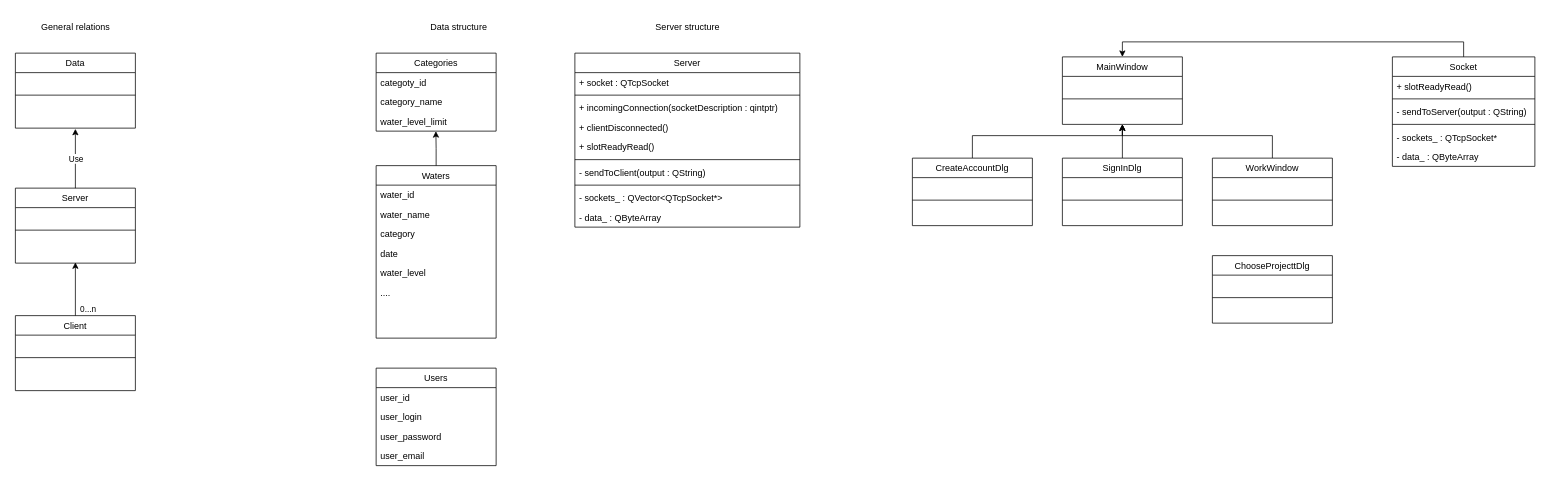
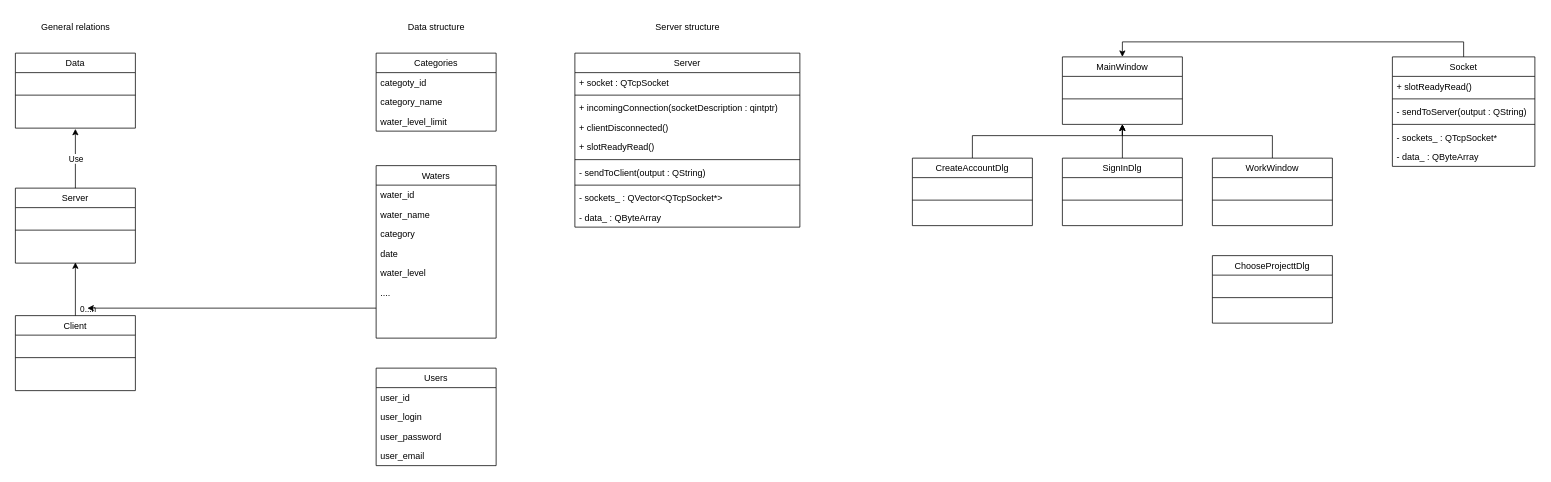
  <mxCell id="0" />
  <mxCell id="1" parent="0" />
  <mxCell id="2" value="Server" style="swimlane;fontStyle=0;align=center;verticalAlign=top;childLayout=stackLayout;horizontal=1;startSize=26;horizontalStack=0;resizeParent=1;resizeLast=0;collapsible=1;marginBottom=0;rounded=0;shadow=0;strokeWidth=1;" parent="1" vertex="1"><mxGeometry x="20" y="250" width="160" height="100" as="geometry"><mxRectangle x="130" y="380" width="160" height="26" as="alternateBounds" /></mxGeometry></mxCell>
  <mxCell id="3" value=" " style="text;align=left;verticalAlign=top;spacingLeft=4;spacingRight=4;overflow=hidden;rotatable=0;points=[[0,0.5],[1,0.5]];portConstraint=eastwest;" parent="2" vertex="1"><mxGeometry y="26" width="160" height="26" as="geometry" /></mxCell>
  <mxCell id="4" value="" style="line;html=1;strokeWidth=1;align=left;verticalAlign=middle;spacingTop=-1;spacingLeft=3;spacingRight=3;rotatable=0;labelPosition=right;points=[];portConstraint=eastwest;" parent="2" vertex="1"><mxGeometry y="52" width="160" height="8" as="geometry" /></mxCell>
  <mxCell id="5" value=" " style="text;align=left;verticalAlign=top;spacingLeft=4;spacingRight=4;overflow=hidden;rotatable=0;points=[[0,0.5],[1,0.5]];portConstraint=eastwest;" parent="2" vertex="1"><mxGeometry y="60" width="160" height="40" as="geometry" /></mxCell>
  <mxCell id="6" value="Client" style="swimlane;fontStyle=0;align=center;verticalAlign=top;childLayout=stackLayout;horizontal=1;startSize=26;horizontalStack=0;resizeParent=1;resizeLast=0;collapsible=1;marginBottom=0;rounded=0;shadow=0;strokeWidth=1;" parent="1" vertex="1"><mxGeometry x="20" y="420" width="160" height="100" as="geometry"><mxRectangle x="130" y="380" width="160" height="26" as="alternateBounds" /></mxGeometry></mxCell>
  <mxCell id="7" value=" " style="text;align=left;verticalAlign=top;spacingLeft=4;spacingRight=4;overflow=hidden;rotatable=0;points=[[0,0.5],[1,0.5]];portConstraint=eastwest;" parent="6" vertex="1"><mxGeometry y="26" width="160" height="26" as="geometry" /></mxCell>
  <mxCell id="8" value="" style="line;html=1;strokeWidth=1;align=left;verticalAlign=middle;spacingTop=-1;spacingLeft=3;spacingRight=3;rotatable=0;labelPosition=right;points=[];portConstraint=eastwest;" parent="6" vertex="1"><mxGeometry y="52" width="160" height="8" as="geometry" /></mxCell>
  <mxCell id="9" value=" " style="text;align=left;verticalAlign=top;spacingLeft=4;spacingRight=4;overflow=hidden;rotatable=0;points=[[0,0.5],[1,0.5]];portConstraint=eastwest;" parent="6" vertex="1"><mxGeometry y="60" width="160" height="40" as="geometry" /></mxCell>
  <mxCell id="10" value="Data" style="swimlane;fontStyle=0;align=center;verticalAlign=top;childLayout=stackLayout;horizontal=1;startSize=26;horizontalStack=0;resizeParent=1;resizeLast=0;collapsible=1;marginBottom=0;rounded=0;shadow=0;strokeWidth=1;" parent="1" vertex="1"><mxGeometry x="20" y="70" width="160" height="100" as="geometry"><mxRectangle x="130" y="380" width="160" height="26" as="alternateBounds" /></mxGeometry></mxCell>
  <mxCell id="11" value=" " style="text;align=left;verticalAlign=top;spacingLeft=4;spacingRight=4;overflow=hidden;rotatable=0;points=[[0,0.5],[1,0.5]];portConstraint=eastwest;" parent="10" vertex="1"><mxGeometry y="26" width="160" height="26" as="geometry" /></mxCell>
  <mxCell id="12" value="" style="line;html=1;strokeWidth=1;align=left;verticalAlign=middle;spacingTop=-1;spacingLeft=3;spacingRight=3;rotatable=0;labelPosition=right;points=[];portConstraint=eastwest;" parent="10" vertex="1"><mxGeometry y="52" width="160" height="8" as="geometry" /></mxCell>
  <mxCell id="13" value=" " style="text;align=left;verticalAlign=top;spacingLeft=4;spacingRight=4;overflow=hidden;rotatable=0;points=[[0,0.5],[1,0.5]];portConstraint=eastwest;" parent="10" vertex="1"><mxGeometry y="60" width="160" height="40" as="geometry" /></mxCell>
  <mxCell id="14" style="edgeStyle=orthogonalEdgeStyle;rounded=0;orthogonalLoop=1;jettySize=auto;html=1;entryX=0.5;entryY=1.025;entryDx=0;entryDy=0;entryPerimeter=0;" parent="1" source="2" target="13" edge="1"><mxGeometry relative="1" as="geometry" /></mxCell>
  <mxCell id="15" value="Use" style="edgeLabel;html=1;align=center;verticalAlign=middle;resizable=0;points=[];" parent="14" vertex="1" connectable="0"><mxGeometry x="0.291" y="-3" relative="1" as="geometry"><mxPoint x="-3" y="11" as="offset" /></mxGeometry></mxCell>
  <mxCell id="16" style="edgeStyle=orthogonalEdgeStyle;rounded=0;orthogonalLoop=1;jettySize=auto;html=1;entryX=0.5;entryY=0.975;entryDx=0;entryDy=0;entryPerimeter=0;" parent="1" source="6" target="5" edge="1"><mxGeometry relative="1" as="geometry" /></mxCell>
  <mxCell id="17" value="0...n" style="edgeLabel;html=1;align=center;verticalAlign=middle;resizable=0;points=[];" parent="1" vertex="1" connectable="0"><mxGeometry x="116" y="410" as="geometry" /></mxCell>
  <mxCell id="18" value="General relations" style="text;html=1;align=center;verticalAlign=middle;resizable=0;points=[];autosize=1;strokeColor=none;fillColor=none;" parent="1" vertex="1"><mxGeometry x="45" y="20" width="110" height="30" as="geometry" /></mxCell>
- <mxCell id="19" value="Data structure" style="text;html=1;align=center;verticalAlign=middle;resizable=0;points=[];autosize=1;strokeColor=none;fillColor=none;" parent="1" vertex="1"><mxGeometry x="561" y="20" width="100" height="30" as="geometry" /></mxCell>
+ <mxCell id="19" value="Data structure" style="text;html=1;align=center;verticalAlign=middle;resizable=0;points=[];autosize=1;strokeColor=none;fillColor=none;" parent="1" vertex="1"><mxGeometry x="531" y="20" width="100" height="30" as="geometry" /></mxCell>
  <mxCell id="20" value="Categories" style="swimlane;fontStyle=0;align=center;verticalAlign=top;childLayout=stackLayout;horizontal=1;startSize=26;horizontalStack=0;resizeParent=1;resizeLast=0;collapsible=1;marginBottom=0;rounded=0;shadow=0;strokeWidth=1;" parent="1" vertex="1"><mxGeometry x="501" y="70" width="160" height="104" as="geometry"><mxRectangle x="130" y="380" width="160" height="26" as="alternateBounds" /></mxGeometry></mxCell>
  <mxCell id="21" value="categoty_id" style="text;align=left;verticalAlign=top;spacingLeft=4;spacingRight=4;overflow=hidden;rotatable=0;points=[[0,0.5],[1,0.5]];portConstraint=eastwest;" parent="20" vertex="1"><mxGeometry y="26" width="160" height="26" as="geometry" /></mxCell>
  <mxCell id="22" value="category_name" style="text;align=left;verticalAlign=top;spacingLeft=4;spacingRight=4;overflow=hidden;rotatable=0;points=[[0,0.5],[1,0.5]];portConstraint=eastwest;" parent="20" vertex="1"><mxGeometry y="52" width="160" height="26" as="geometry" /></mxCell>
  <mxCell id="23" value="water_level_limit" style="text;align=left;verticalAlign=top;spacingLeft=4;spacingRight=4;overflow=hidden;rotatable=0;points=[[0,0.5],[1,0.5]];portConstraint=eastwest;" parent="20" vertex="1"><mxGeometry y="78" width="160" height="26" as="geometry" /></mxCell>
  <mxCell id="24" value="Waters" style="swimlane;fontStyle=0;align=center;verticalAlign=top;childLayout=stackLayout;horizontal=1;startSize=26;horizontalStack=0;resizeParent=1;resizeLast=0;collapsible=1;marginBottom=0;rounded=0;shadow=0;strokeWidth=1;" parent="1" vertex="1"><mxGeometry x="501" y="220" width="160" height="230" as="geometry"><mxRectangle x="130" y="380" width="160" height="26" as="alternateBounds" /></mxGeometry></mxCell>
  <mxCell id="25" value="water_id" style="text;align=left;verticalAlign=top;spacingLeft=4;spacingRight=4;overflow=hidden;rotatable=0;points=[[0,0.5],[1,0.5]];portConstraint=eastwest;" parent="24" vertex="1"><mxGeometry y="26" width="160" height="26" as="geometry" /></mxCell>
  <mxCell id="26" value="water_name" style="text;align=left;verticalAlign=top;spacingLeft=4;spacingRight=4;overflow=hidden;rotatable=0;points=[[0,0.5],[1,0.5]];portConstraint=eastwest;" parent="24" vertex="1"><mxGeometry y="52" width="160" height="26" as="geometry" /></mxCell>
  <mxCell id="27" value="category" style="text;align=left;verticalAlign=top;spacingLeft=4;spacingRight=4;overflow=hidden;rotatable=0;points=[[0,0.5],[1,0.5]];portConstraint=eastwest;" parent="24" vertex="1"><mxGeometry y="78" width="160" height="26" as="geometry" /></mxCell>
  <mxCell id="28" value="date" style="text;align=left;verticalAlign=top;spacingLeft=4;spacingRight=4;overflow=hidden;rotatable=0;points=[[0,0.5],[1,0.5]];portConstraint=eastwest;" parent="24" vertex="1"><mxGeometry y="104" width="160" height="26" as="geometry" /></mxCell>
  <mxCell id="29" value="water_level" style="text;align=left;verticalAlign=top;spacingLeft=4;spacingRight=4;overflow=hidden;rotatable=0;points=[[0,0.5],[1,0.5]];portConstraint=eastwest;" parent="24" vertex="1"><mxGeometry y="130" width="160" height="26" as="geometry" /></mxCell>
  <mxCell id="30" value="...." style="text;align=left;verticalAlign=top;spacingLeft=4;spacingRight=4;overflow=hidden;rotatable=0;points=[[0,0.5],[1,0.5]];portConstraint=eastwest;" parent="24" vertex="1"><mxGeometry y="156" width="160" height="26" as="geometry" /></mxCell>
  <mxCell id="31" value="Users" style="swimlane;fontStyle=0;align=center;verticalAlign=top;childLayout=stackLayout;horizontal=1;startSize=26;horizontalStack=0;resizeParent=1;resizeLast=0;collapsible=1;marginBottom=0;rounded=0;shadow=0;strokeWidth=1;" parent="1" vertex="1"><mxGeometry x="501" y="490" width="160" height="130" as="geometry"><mxRectangle x="130" y="380" width="160" height="26" as="alternateBounds" /></mxGeometry></mxCell>
  <mxCell id="32" value="user_id" style="text;align=left;verticalAlign=top;spacingLeft=4;spacingRight=4;overflow=hidden;rotatable=0;points=[[0,0.5],[1,0.5]];portConstraint=eastwest;" parent="31" vertex="1"><mxGeometry y="26" width="160" height="26" as="geometry" /></mxCell>
  <mxCell id="33" value="user_login" style="text;align=left;verticalAlign=top;spacingLeft=4;spacingRight=4;overflow=hidden;rotatable=0;points=[[0,0.5],[1,0.5]];portConstraint=eastwest;" parent="31" vertex="1"><mxGeometry y="52" width="160" height="26" as="geometry" /></mxCell>
  <mxCell id="34" value="user_password" style="text;align=left;verticalAlign=top;spacingLeft=4;spacingRight=4;overflow=hidden;rotatable=0;points=[[0,0.5],[1,0.5]];portConstraint=eastwest;" parent="31" vertex="1"><mxGeometry y="78" width="160" height="26" as="geometry" /></mxCell>
  <mxCell id="35" value="user_email" style="text;align=left;verticalAlign=top;spacingLeft=4;spacingRight=4;overflow=hidden;rotatable=0;points=[[0,0.5],[1,0.5]];portConstraint=eastwest;" parent="31" vertex="1"><mxGeometry y="104" width="160" height="26" as="geometry" /></mxCell>
- <mxCell id="36" style="edgeStyle=orthogonalEdgeStyle;rounded=0;orthogonalLoop=1;jettySize=auto;html=1;entryX=0.498;entryY=1.006;entryDx=0;entryDy=0;entryPerimeter=0;" parent="1" source="24" target="23" edge="1"><mxGeometry relative="1" as="geometry" /></mxCell>
+ <mxCell id="36" style="edgeStyle=orthogonalEdgeStyle;rounded=0;orthogonalLoop=1;jettySize=auto;html=1;" parent="1" source="24" target="17" edge="1"><mxGeometry relative="1" as="geometry" /></mxCell>
  <mxCell id="37" value="Server structure" style="text;html=1;align=center;verticalAlign=middle;resizable=0;points=[];autosize=1;strokeColor=none;fillColor=none;" parent="1" vertex="1"><mxGeometry x="861" y="20" width="110" height="30" as="geometry" /></mxCell>
  <mxCell id="38" value="Server" style="swimlane;fontStyle=0;align=center;verticalAlign=top;childLayout=stackLayout;horizontal=1;startSize=26;horizontalStack=0;resizeParent=1;resizeLast=0;collapsible=1;marginBottom=0;rounded=0;shadow=0;strokeWidth=1;" parent="1" vertex="1"><mxGeometry x="766" y="70" width="300" height="232" as="geometry"><mxRectangle x="130" y="380" width="160" height="26" as="alternateBounds" /></mxGeometry></mxCell>
  <mxCell id="39" value="+ socket : QTcpSocket" style="text;align=left;verticalAlign=top;spacingLeft=4;spacingRight=4;overflow=hidden;rotatable=0;points=[[0,0.5],[1,0.5]];portConstraint=eastwest;" parent="38" vertex="1"><mxGeometry y="26" width="300" height="26" as="geometry" /></mxCell>
  <mxCell id="40" value="" style="line;html=1;strokeWidth=1;align=left;verticalAlign=middle;spacingTop=-1;spacingLeft=3;spacingRight=3;rotatable=0;labelPosition=right;points=[];portConstraint=eastwest;" parent="38" vertex="1"><mxGeometry y="52" width="300" height="8" as="geometry" /></mxCell>
  <mxCell id="41" value="+ incomingConnection(socketDescription : qintptr)" style="text;align=left;verticalAlign=top;spacingLeft=4;spacingRight=4;overflow=hidden;rotatable=0;points=[[0,0.5],[1,0.5]];portConstraint=eastwest;" parent="38" vertex="1"><mxGeometry y="60" width="300" height="26" as="geometry" /></mxCell>
  <mxCell id="42" value="+ clientDisconnected()" style="text;align=left;verticalAlign=top;spacingLeft=4;spacingRight=4;overflow=hidden;rotatable=0;points=[[0,0.5],[1,0.5]];portConstraint=eastwest;" parent="38" vertex="1"><mxGeometry y="86" width="300" height="26" as="geometry" /></mxCell>
  <mxCell id="43" value="+ slotReadyRead()" style="text;align=left;verticalAlign=top;spacingLeft=4;spacingRight=4;overflow=hidden;rotatable=0;points=[[0,0.5],[1,0.5]];portConstraint=eastwest;" parent="38" vertex="1"><mxGeometry y="112" width="300" height="26" as="geometry" /></mxCell>
  <mxCell id="44" value="" style="line;html=1;strokeWidth=1;align=left;verticalAlign=middle;spacingTop=-1;spacingLeft=3;spacingRight=3;rotatable=0;labelPosition=right;points=[];portConstraint=eastwest;" parent="38" vertex="1"><mxGeometry y="138" width="300" height="8" as="geometry" /></mxCell>
  <mxCell id="45" value="- sendToClient(output : QString)" style="text;align=left;verticalAlign=top;spacingLeft=4;spacingRight=4;overflow=hidden;rotatable=0;points=[[0,0.5],[1,0.5]];portConstraint=eastwest;" parent="38" vertex="1"><mxGeometry y="146" width="300" height="26" as="geometry" /></mxCell>
  <mxCell id="46" value="" style="line;html=1;strokeWidth=1;align=left;verticalAlign=middle;spacingTop=-1;spacingLeft=3;spacingRight=3;rotatable=0;labelPosition=right;points=[];portConstraint=eastwest;" parent="38" vertex="1"><mxGeometry y="172" width="300" height="8" as="geometry" /></mxCell>
  <mxCell id="47" value="- sockets_ : QVector&lt;QTcpSocket*&gt;" style="text;align=left;verticalAlign=top;spacingLeft=4;spacingRight=4;overflow=hidden;rotatable=0;points=[[0,0.5],[1,0.5]];portConstraint=eastwest;" parent="38" vertex="1"><mxGeometry y="180" width="300" height="26" as="geometry" /></mxCell>
  <mxCell id="48" value="- data_ : QByteArray" style="text;align=left;verticalAlign=top;spacingLeft=4;spacingRight=4;overflow=hidden;rotatable=0;points=[[0,0.5],[1,0.5]];portConstraint=eastwest;" parent="38" vertex="1"><mxGeometry y="206" width="300" height="26" as="geometry" /></mxCell>
  <mxCell id="49" style="edgeStyle=orthogonalEdgeStyle;rounded=0;orthogonalLoop=1;jettySize=auto;html=1;entryX=0.5;entryY=1;entryDx=0;entryDy=0;" edge="1" parent="1" source="50" target="57"><mxGeometry relative="1" as="geometry"><Array as="points"><mxPoint x="1696" y="180" /><mxPoint x="1496" y="180" /></Array></mxGeometry></mxCell>
  <mxCell id="50" value="WorkWindow" style="swimlane;fontStyle=0;align=center;verticalAlign=top;childLayout=stackLayout;horizontal=1;startSize=26;horizontalStack=0;resizeParent=1;resizeLast=0;collapsible=1;marginBottom=0;rounded=0;shadow=0;strokeWidth=1;" vertex="1" parent="1"><mxGeometry x="1616" y="210" width="160" height="90" as="geometry"><mxRectangle x="130" y="380" width="160" height="26" as="alternateBounds" /></mxGeometry></mxCell>
  <mxCell id="51" value=" " style="text;align=left;verticalAlign=top;spacingLeft=4;spacingRight=4;overflow=hidden;rotatable=0;points=[[0,0.5],[1,0.5]];portConstraint=eastwest;" vertex="1" parent="50"><mxGeometry y="26" width="160" height="26" as="geometry" /></mxCell>
  <mxCell id="52" value="" style="line;html=1;strokeWidth=1;align=left;verticalAlign=middle;spacingTop=-1;spacingLeft=3;spacingRight=3;rotatable=0;labelPosition=right;points=[];portConstraint=eastwest;" vertex="1" parent="50"><mxGeometry y="52" width="160" height="8" as="geometry" /></mxCell>
  <mxCell id="53" style="edgeStyle=orthogonalEdgeStyle;rounded=0;orthogonalLoop=1;jettySize=auto;html=1;entryX=0.5;entryY=1;entryDx=0;entryDy=0;" edge="1" parent="1" source="54" target="57"><mxGeometry relative="1" as="geometry" /></mxCell>
  <mxCell id="54" value="SignInDlg" style="swimlane;fontStyle=0;align=center;verticalAlign=top;childLayout=stackLayout;horizontal=1;startSize=26;horizontalStack=0;resizeParent=1;resizeLast=0;collapsible=1;marginBottom=0;rounded=0;shadow=0;strokeWidth=1;" vertex="1" parent="1"><mxGeometry x="1416" y="210" width="160" height="90" as="geometry"><mxRectangle x="130" y="380" width="160" height="26" as="alternateBounds" /></mxGeometry></mxCell>
  <mxCell id="55" value=" " style="text;align=left;verticalAlign=top;spacingLeft=4;spacingRight=4;overflow=hidden;rotatable=0;points=[[0,0.5],[1,0.5]];portConstraint=eastwest;" vertex="1" parent="54"><mxGeometry y="26" width="160" height="26" as="geometry" /></mxCell>
  <mxCell id="56" value="" style="line;html=1;strokeWidth=1;align=left;verticalAlign=middle;spacingTop=-1;spacingLeft=3;spacingRight=3;rotatable=0;labelPosition=right;points=[];portConstraint=eastwest;" vertex="1" parent="54"><mxGeometry y="52" width="160" height="8" as="geometry" /></mxCell>
  <mxCell id="57" value="MainWindow" style="swimlane;fontStyle=0;align=center;verticalAlign=top;childLayout=stackLayout;horizontal=1;startSize=26;horizontalStack=0;resizeParent=1;resizeLast=0;collapsible=1;marginBottom=0;rounded=0;shadow=0;strokeWidth=1;" vertex="1" parent="1"><mxGeometry x="1416" y="75" width="160" height="90" as="geometry"><mxRectangle x="130" y="380" width="160" height="26" as="alternateBounds" /></mxGeometry></mxCell>
  <mxCell id="58" value=" " style="text;align=left;verticalAlign=top;spacingLeft=4;spacingRight=4;overflow=hidden;rotatable=0;points=[[0,0.5],[1,0.5]];portConstraint=eastwest;" vertex="1" parent="57"><mxGeometry y="26" width="160" height="26" as="geometry" /></mxCell>
  <mxCell id="59" value="" style="line;html=1;strokeWidth=1;align=left;verticalAlign=middle;spacingTop=-1;spacingLeft=3;spacingRight=3;rotatable=0;labelPosition=right;points=[];portConstraint=eastwest;" vertex="1" parent="57"><mxGeometry y="52" width="160" height="8" as="geometry" /></mxCell>
  <mxCell id="60" style="edgeStyle=orthogonalEdgeStyle;rounded=0;orthogonalLoop=1;jettySize=auto;html=1;entryX=0.5;entryY=1;entryDx=0;entryDy=0;" edge="1" parent="1" source="61" target="57"><mxGeometry relative="1" as="geometry"><Array as="points"><mxPoint x="1296" y="180" /><mxPoint x="1496" y="180" /></Array></mxGeometry></mxCell>
  <mxCell id="61" value="CreateAccountDlg" style="swimlane;fontStyle=0;align=center;verticalAlign=top;childLayout=stackLayout;horizontal=1;startSize=26;horizontalStack=0;resizeParent=1;resizeLast=0;collapsible=1;marginBottom=0;rounded=0;shadow=0;strokeWidth=1;" vertex="1" parent="1"><mxGeometry x="1216" y="210" width="160" height="90" as="geometry"><mxRectangle x="130" y="380" width="160" height="26" as="alternateBounds" /></mxGeometry></mxCell>
  <mxCell id="62" value=" " style="text;align=left;verticalAlign=top;spacingLeft=4;spacingRight=4;overflow=hidden;rotatable=0;points=[[0,0.5],[1,0.5]];portConstraint=eastwest;" vertex="1" parent="61"><mxGeometry y="26" width="160" height="26" as="geometry" /></mxCell>
  <mxCell id="63" value="" style="line;html=1;strokeWidth=1;align=left;verticalAlign=middle;spacingTop=-1;spacingLeft=3;spacingRight=3;rotatable=0;labelPosition=right;points=[];portConstraint=eastwest;" vertex="1" parent="61"><mxGeometry y="52" width="160" height="8" as="geometry" /></mxCell>
  <mxCell id="64" value="ChooseProjecttDlg" style="swimlane;fontStyle=0;align=center;verticalAlign=top;childLayout=stackLayout;horizontal=1;startSize=26;horizontalStack=0;resizeParent=1;resizeLast=0;collapsible=1;marginBottom=0;rounded=0;shadow=0;strokeWidth=1;" vertex="1" parent="1"><mxGeometry x="1616" y="340" width="160" height="90" as="geometry"><mxRectangle x="130" y="380" width="160" height="26" as="alternateBounds" /></mxGeometry></mxCell>
  <mxCell id="65" value=" " style="text;align=left;verticalAlign=top;spacingLeft=4;spacingRight=4;overflow=hidden;rotatable=0;points=[[0,0.5],[1,0.5]];portConstraint=eastwest;" vertex="1" parent="64"><mxGeometry y="26" width="160" height="26" as="geometry" /></mxCell>
  <mxCell id="66" value="" style="line;html=1;strokeWidth=1;align=left;verticalAlign=middle;spacingTop=-1;spacingLeft=3;spacingRight=3;rotatable=0;labelPosition=right;points=[];portConstraint=eastwest;" vertex="1" parent="64"><mxGeometry y="52" width="160" height="8" as="geometry" /></mxCell>
  <mxCell id="67" style="edgeStyle=orthogonalEdgeStyle;rounded=0;orthogonalLoop=1;jettySize=auto;html=1;entryX=0.5;entryY=0;entryDx=0;entryDy=0;exitX=0.5;exitY=0;exitDx=0;exitDy=0;" edge="1" parent="1" source="68" target="57"><mxGeometry relative="1" as="geometry"><Array as="points"><mxPoint x="1951" y="55" /><mxPoint x="1496" y="55" /></Array></mxGeometry></mxCell>
  <mxCell id="68" value="Socket" style="swimlane;fontStyle=0;align=center;verticalAlign=top;childLayout=stackLayout;horizontal=1;startSize=26;horizontalStack=0;resizeParent=1;resizeLast=0;collapsible=1;marginBottom=0;rounded=0;shadow=0;strokeWidth=1;" vertex="1" parent="1"><mxGeometry x="1856" y="75" width="190" height="146" as="geometry"><mxRectangle x="130" y="380" width="160" height="26" as="alternateBounds" /></mxGeometry></mxCell>
  <mxCell id="69" value="+ slotReadyRead()" style="text;align=left;verticalAlign=top;spacingLeft=4;spacingRight=4;overflow=hidden;rotatable=0;points=[[0,0.5],[1,0.5]];portConstraint=eastwest;" vertex="1" parent="68"><mxGeometry y="26" width="190" height="26" as="geometry" /></mxCell>
  <mxCell id="70" value="" style="line;html=1;strokeWidth=1;align=left;verticalAlign=middle;spacingTop=-1;spacingLeft=3;spacingRight=3;rotatable=0;labelPosition=right;points=[];portConstraint=eastwest;" vertex="1" parent="68"><mxGeometry y="52" width="190" height="8" as="geometry" /></mxCell>
  <mxCell id="71" value="- sendToServer(output : QString)" style="text;align=left;verticalAlign=top;spacingLeft=4;spacingRight=4;overflow=hidden;rotatable=0;points=[[0,0.5],[1,0.5]];portConstraint=eastwest;" vertex="1" parent="68"><mxGeometry y="60" width="190" height="26" as="geometry" /></mxCell>
  <mxCell id="72" value="" style="line;html=1;strokeWidth=1;align=left;verticalAlign=middle;spacingTop=-1;spacingLeft=3;spacingRight=3;rotatable=0;labelPosition=right;points=[];portConstraint=eastwest;" vertex="1" parent="68"><mxGeometry y="86" width="190" height="8" as="geometry" /></mxCell>
  <mxCell id="73" value="- sockets_ : QTcpSocket*" style="text;align=left;verticalAlign=top;spacingLeft=4;spacingRight=4;overflow=hidden;rotatable=0;points=[[0,0.5],[1,0.5]];portConstraint=eastwest;" vertex="1" parent="68"><mxGeometry y="94" width="190" height="26" as="geometry" /></mxCell>
  <mxCell id="74" value="- data_ : QByteArray" style="text;align=left;verticalAlign=top;spacingLeft=4;spacingRight=4;overflow=hidden;rotatable=0;points=[[0,0.5],[1,0.5]];portConstraint=eastwest;" vertex="1" parent="68"><mxGeometry y="120" width="190" height="26" as="geometry" /></mxCell>
